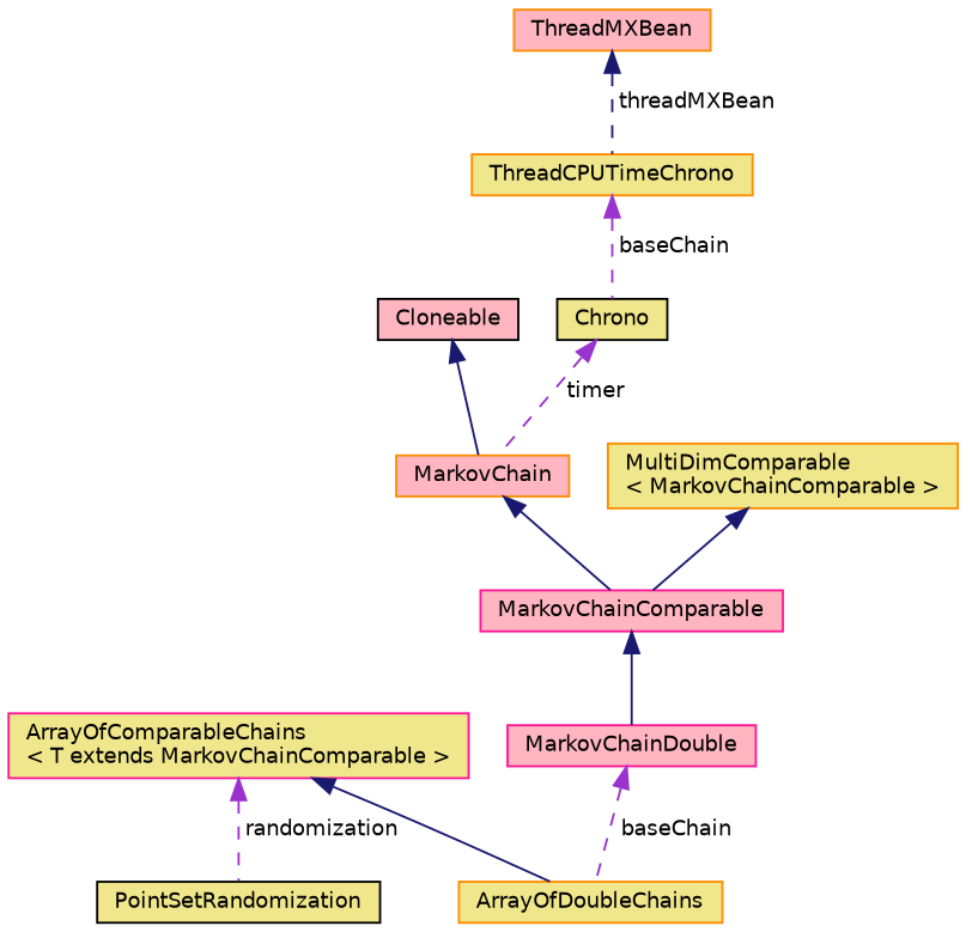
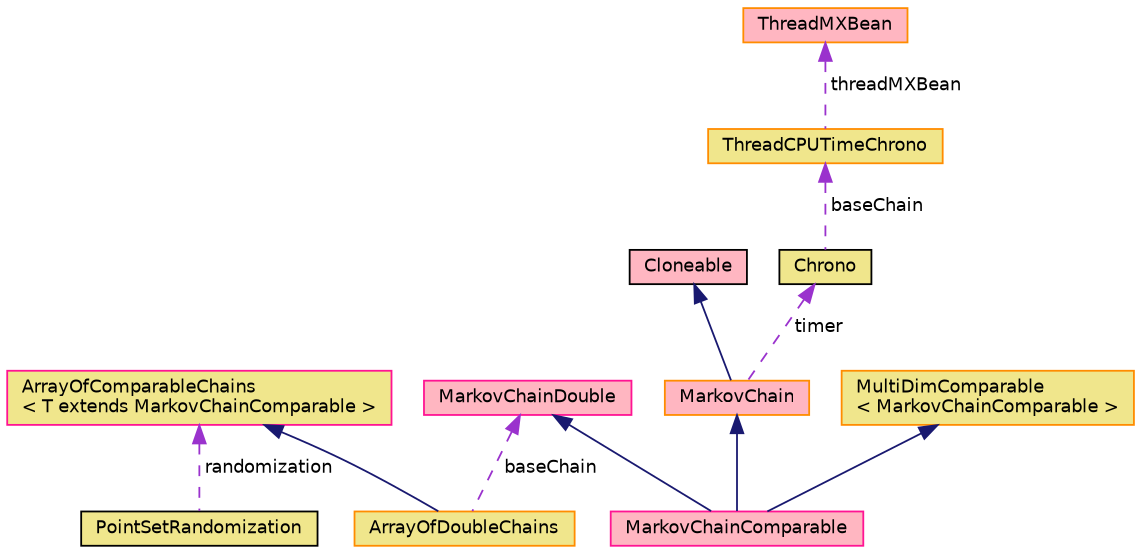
  digraph {
    node [color=darkorange fillcolor=khaki fontname=Helvetica fontsize=10 shape=record style=filled]
    edge [color=midnightblue dir=back fontname=Helvetica fontsize=10 labelfontname=Helvetica labelfontsize=10 style=solid]
    n1 [fontcolor=black height=0.2 label=ArrayOfDoubleChains width=0.4]
    n2 [color=deeppink height=0.2 label="ArrayOfComparableChains\l\< T extends MarkovChainComparable \>" width=0.4]
    n3 [color=black height=0.2 label=PointSetRandomization width=0.4]
    n4 [color=deeppink fillcolor=lightpink height=0.2 label=MarkovChainDouble width=0.4]
    n5 [color=deeppink fillcolor=lightpink height=0.2 label=MarkovChainComparable width=0.4]
    n6 [fillcolor=lightpink height=0.2 label=MarkovChain width=0.4]
    n7 [color=black fillcolor=lightpink height=0.2 label=Cloneable width=0.4]
    n8 [color=black height=0.2 label=Chrono width=0.4]
    n9 [height=0.2 label=ThreadCPUTimeChrono width=0.4]
    n10 [fillcolor=lightpink height=0.2 label=ThreadMXBean width=0.4]
    n11 [height=0.2 label="MultiDimComparable\l\< MarkovChainComparable \>" width=0.4]
    n2 -> n1
    n2 -> n3 [color=darkorchid3 label=" randomization" style=dashed]
    n4 -> n1 [color=darkorchid3 label=" baseChain" style=dashed]
-   n5 -> n4
+   n4 -> n5
    n6 -> n5
    n7 -> n6
    n8 -> n6 [color=darkorchid3 label=" timer" style=dashed]
    n9 -> n8 [color=darkorchid3 label=" baseChain" style=dashed]
-   n10 -> n9 [label=" threadMXBean" style=dashed]
+   n10 -> n9 [color=darkorchid3 label=" threadMXBean" style=dashed]
    n11 -> n5
  }
